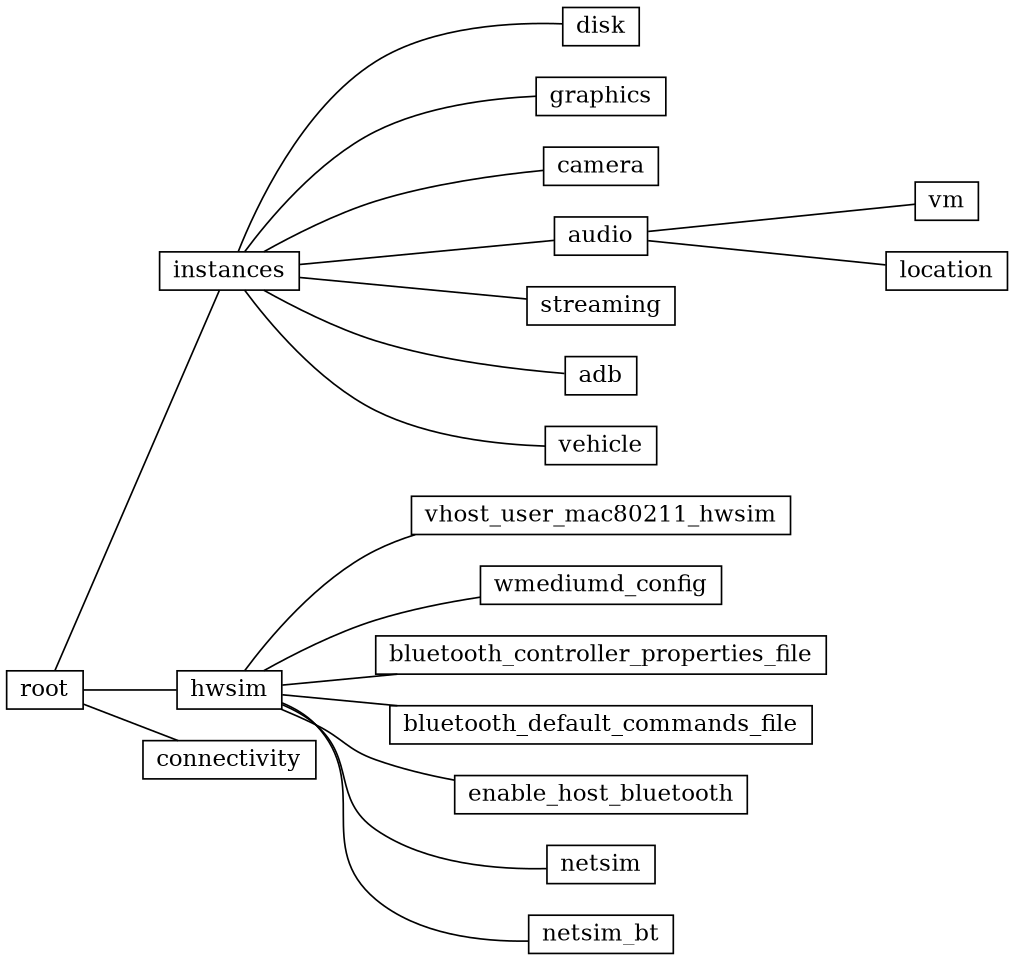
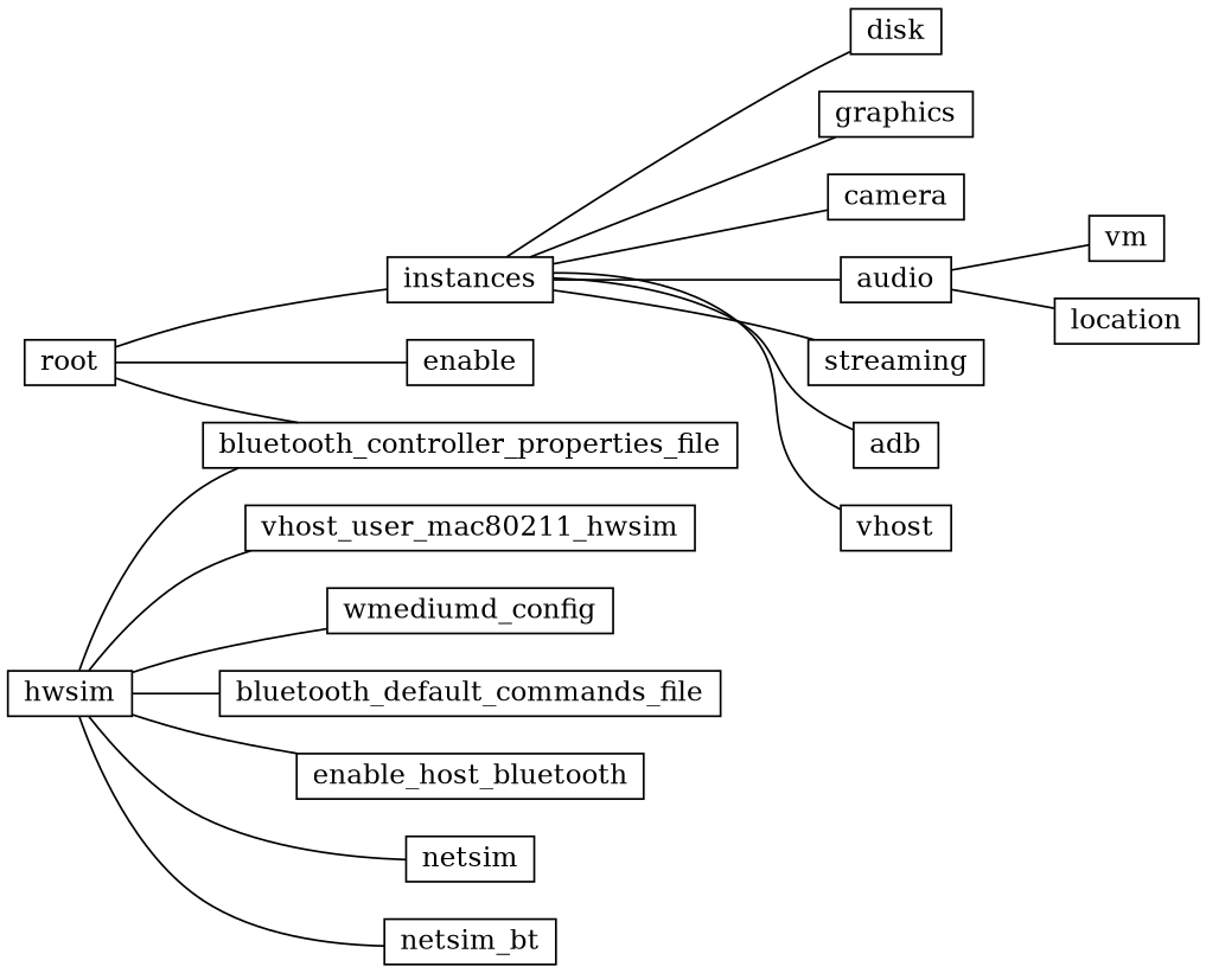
  graph {
    rankdir=LR
    node [shape=record]
    root [height=.1 width=.1]
    instances [height=.1 width=.1]
    n3 [height=.1 label=hwsim width=.1]
-   connectivity [height=.1 width=.1]
+   connectivity [height=.1 width=.1 label=enable]
    disk [height=.1 width=.1]
    graphics [height=.1 width=.1]
    camera [height=.1 width=.1]
    audio [height=.1 width=.1]
    streaming [height=.1 width=.1]
    adb [height=.1 width=.1]
-   vehicle [height=.1 width=.1]
+   vehicle [height=.1 width=.1 label=vhost]
    vhost_user_mac80211_hwsim [height=.1 width=.1]
    wmediumd_config [height=.1 width=.1]
    bluetooth_controller_properties_file [height=.1 width=.1]
    bluetooth_default_commands_file [height=.1 width=.1]
    enable_host_bluetooth [height=.1 width=.1]
    netsim [height=.1 width=.1]
    netsim_bt [height=.1 width=.1]
    vm [height=.1 width=.1]
    location [height=.1 width=.1]
    root -- instances
-   root -- n3
+   root -- bluetooth_controller_properties_file
    root -- connectivity
    instances -- disk
    instances -- graphics
    instances -- camera
    instances -- audio
    instances -- streaming
    instances -- adb
    instances -- vehicle
    n3 -- vhost_user_mac80211_hwsim
    n3 -- wmediumd_config
    n3 -- bluetooth_controller_properties_file
    n3 -- bluetooth_default_commands_file
    n3 -- enable_host_bluetooth
    n3 -- netsim
    n3 -- netsim_bt
    audio -- vm
    audio -- location
  }
